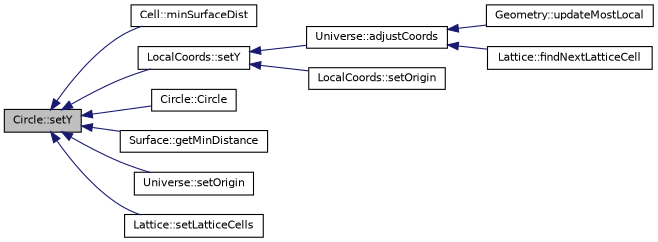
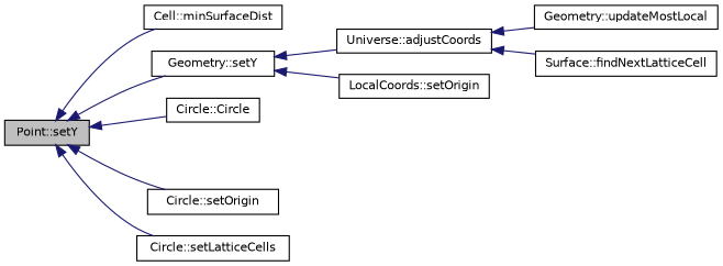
  digraph {
    rankdir=LR
    node [color=black fillcolor=white fontname=Helvetica fontsize=10 shape=record style=filled]
    edge [color=midnightblue dir=back fontname=Helvetica fontsize=10 labelfontname=Helvetica labelfontsize=10 style=solid]
-   n1 [fillcolor=grey75 fontcolor=black height=0.2 label="Circle::setY" width=0.4]
+   n1 [fillcolor=grey75 fontcolor=black height=0.2 label="Point::setY" width=0.4]
    n2 [height=0.2 label="Cell::minSurfaceDist" width=0.4]
-   n3 [height=0.2 label="LocalCoords::setY" width=0.4]
+   n3 [height=0.2 label="Geometry::setY" width=0.4]
    n4 [height=0.2 label="Circle::Circle" width=0.4]
-   n5 [height=0.2 label="Surface::getMinDistance" width=0.4]
-   n6 [height=0.2 label="Universe::setOrigin" width=0.4]
-   n7 [height=0.2 label="Lattice::setLatticeCells" width=0.4]
+   n6 [height=0.2 label="Circle::setOrigin" width=0.4]
+   n7 [height=0.2 label="Circle::setLatticeCells" width=0.4]
    n8 [height=0.2 label="Universe::adjustCoords" width=0.4]
    n9 [height=0.2 label="LocalCoords::setOrigin" width=0.4]
    n10 [height=0.2 label="Geometry::updateMostLocal" width=0.4]
-   n11 [height=0.2 label="Lattice::findNextLatticeCell" width=0.4]
+   n11 [height=0.2 label="Surface::findNextLatticeCell" width=0.4]
    n1 -> n2
    n1 -> n3
    n1 -> n4
-   n1 -> n5
    n1 -> n6
    n1 -> n7
    n3 -> n8
    n3 -> n9
    n8 -> n10
    n8 -> n11
  }
